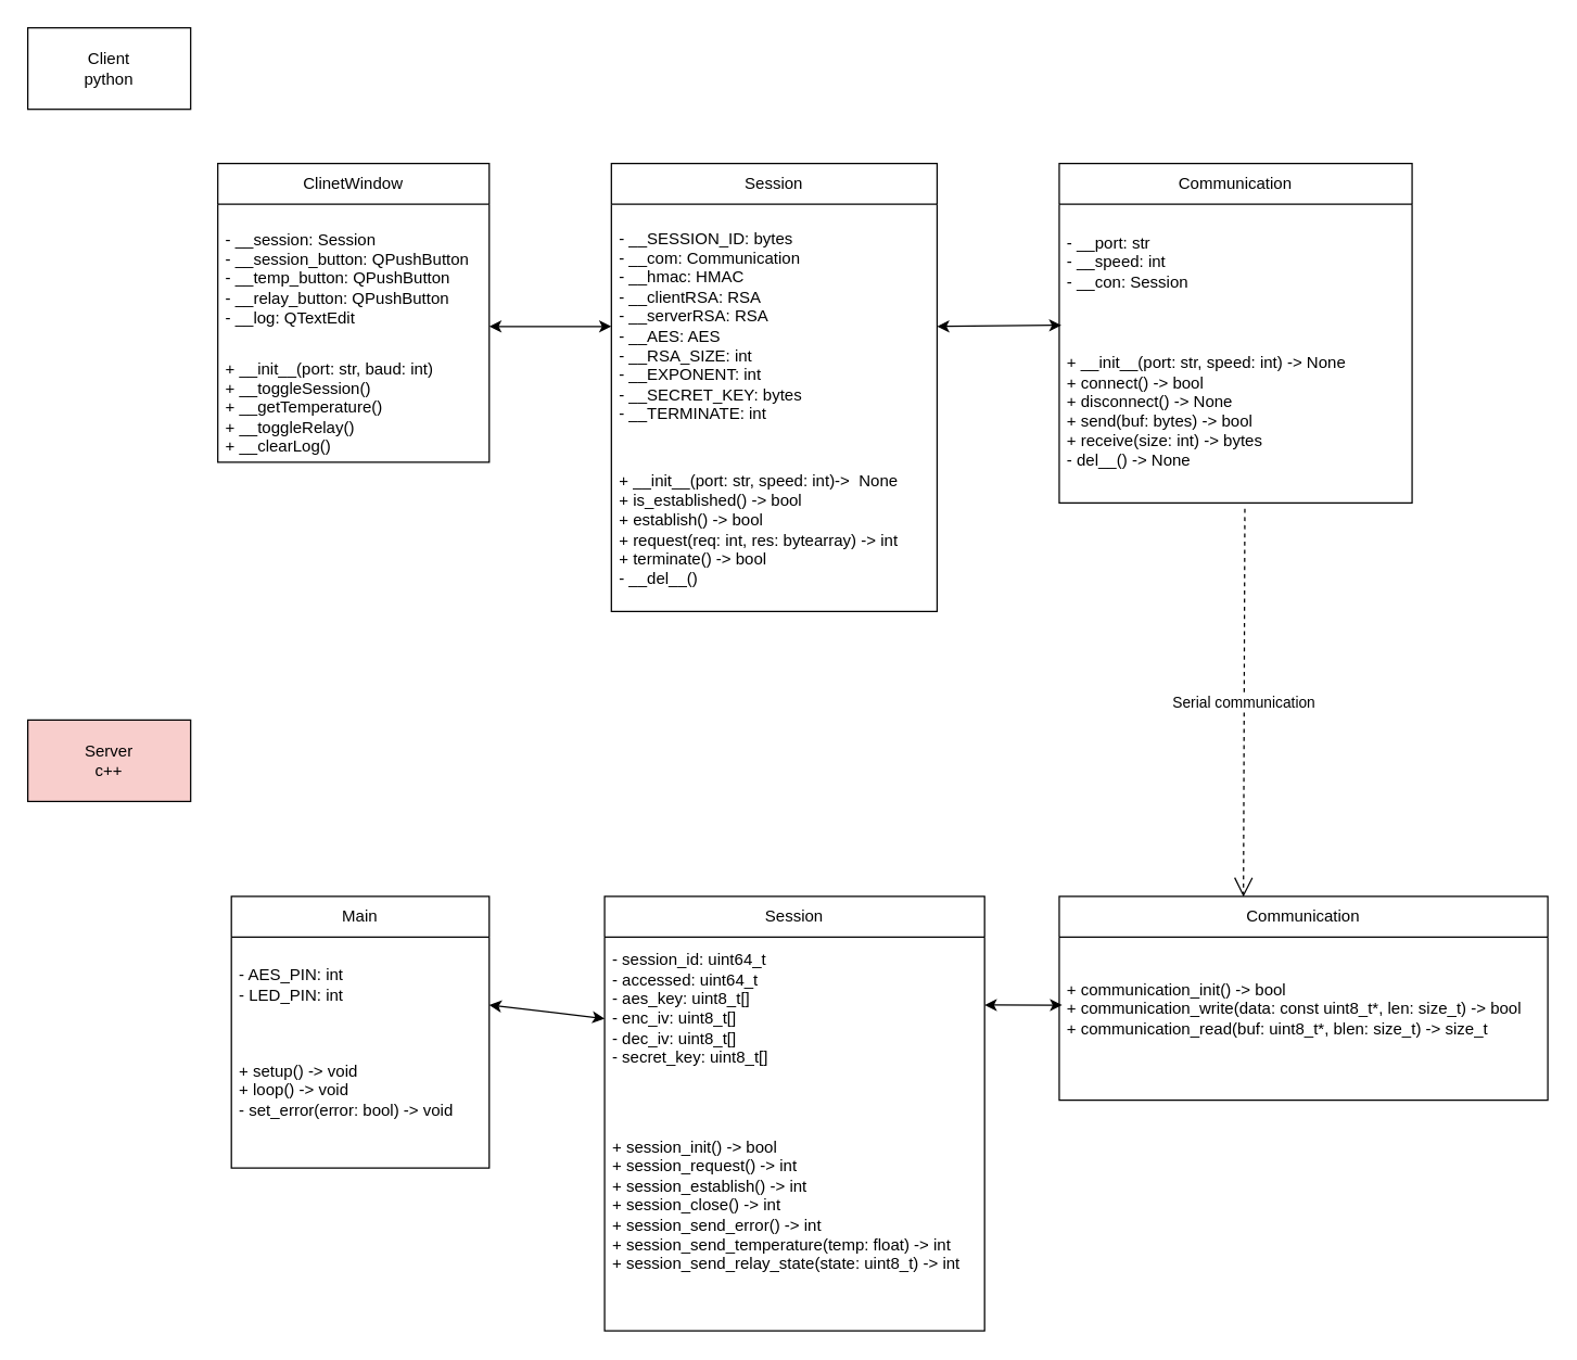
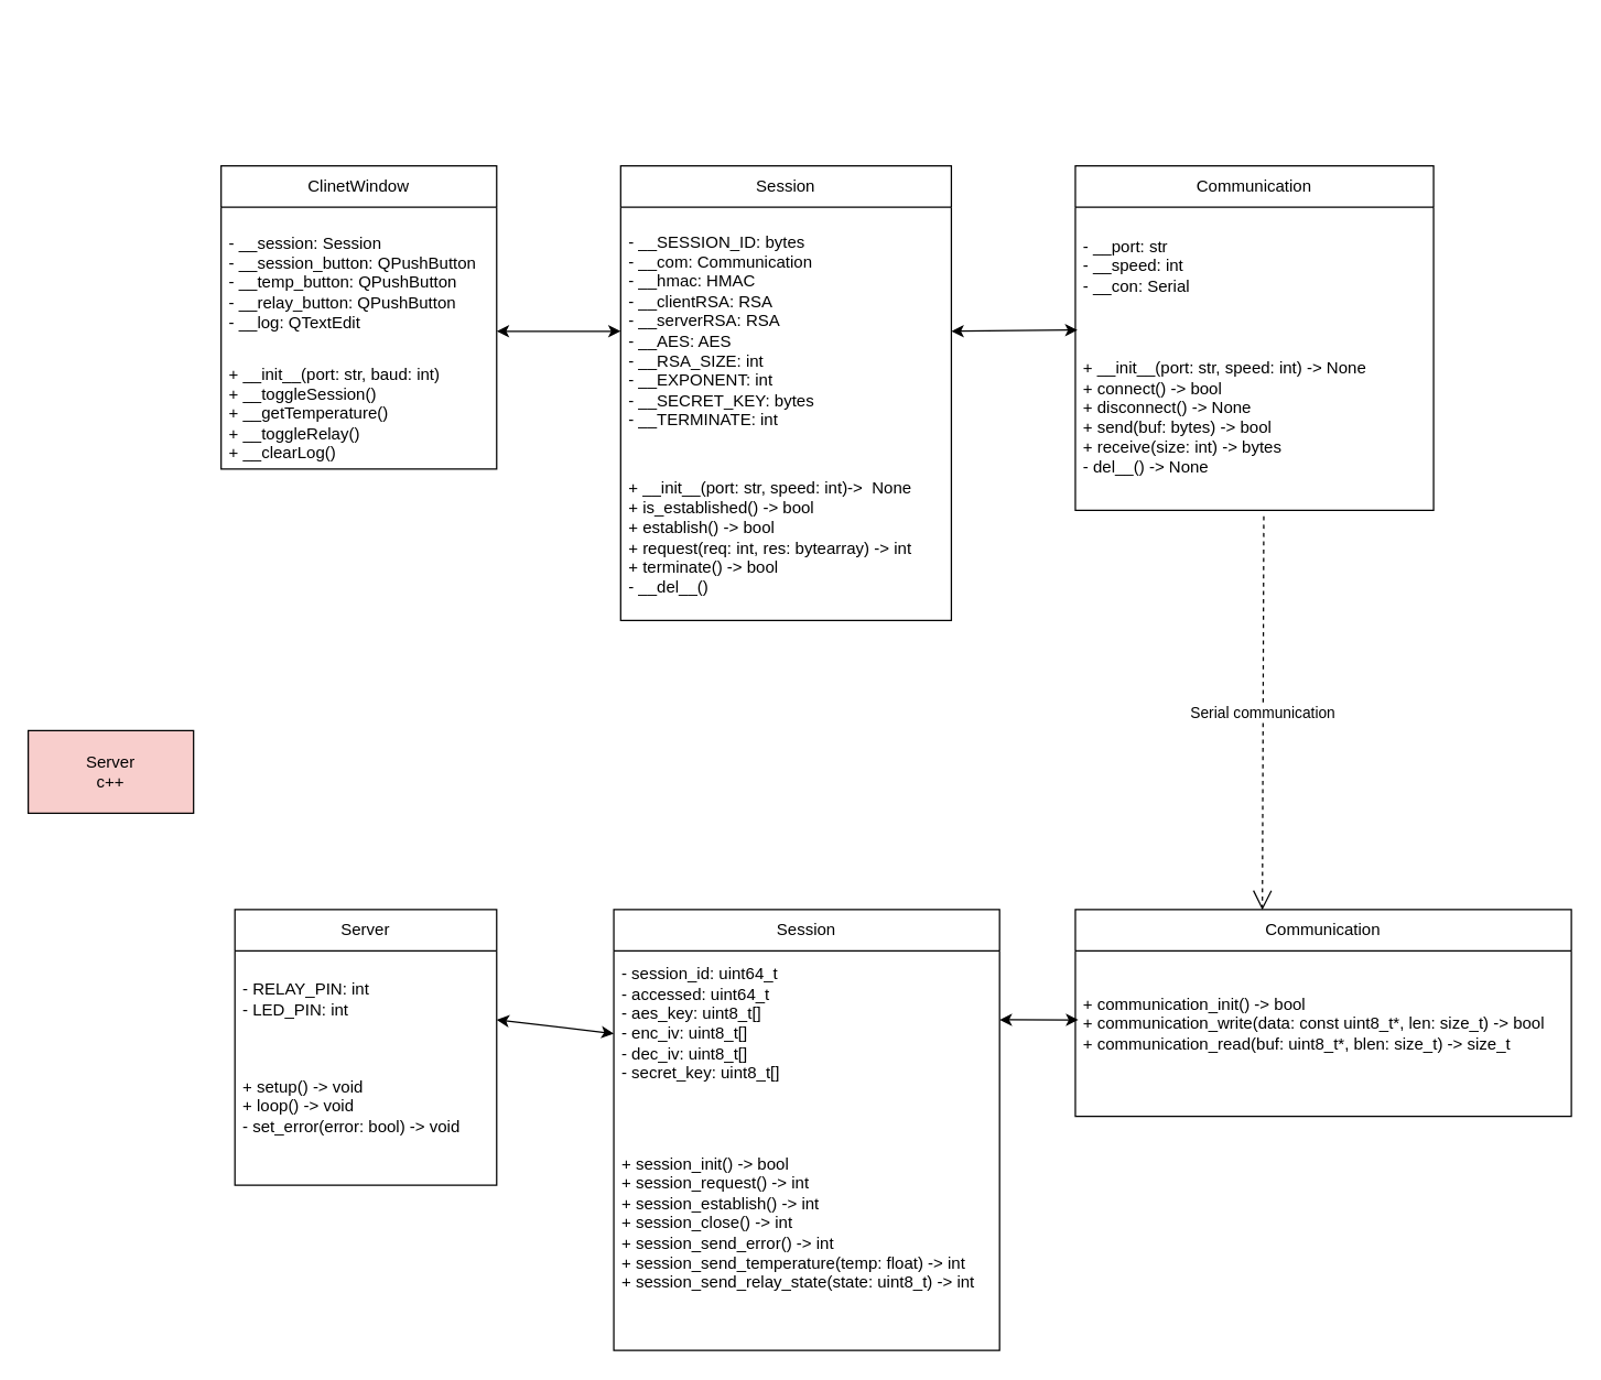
  <mxCell id="0" />
  <mxCell id="1" parent="0" />
- <mxCell id="2" value="Client&lt;div&gt;python&lt;/div&gt;" style="whiteSpace=wrap;html=1;" parent="1" vertex="1"><mxGeometry y="20" width="120" height="60" as="geometry" x="20" /></mxCell>
  <mxCell id="3" value="ClinetWindow" style="swimlane;fontStyle=0;childLayout=stackLayout;horizontal=1;startSize=30;horizontalStack=0;resizeParent=1;resizeParentMax=0;resizeLast=0;collapsible=1;marginBottom=0;whiteSpace=wrap;html=1;" parent="1" vertex="1"><mxGeometry x="160" y="120" width="200" height="220" as="geometry" /></mxCell>
  <mxCell id="4" value="- __session: Session&lt;div&gt;- __session_button: QPushButton&lt;/div&gt;&lt;div&gt;- __temp_button: QPushButton&lt;/div&gt;&lt;div&gt;- __relay_button: QPushButton&lt;/div&gt;&lt;div&gt;&lt;div&gt;- __log: QTextEdit&lt;/div&gt;&lt;/div&gt;" style="text;strokeColor=none;fillColor=none;align=left;verticalAlign=middle;spacingLeft=4;spacingRight=4;overflow=hidden;points=[[0,0.5],[1,0.5]];portConstraint=eastwest;rotatable=0;whiteSpace=wrap;html=1;" parent="3" vertex="1"><mxGeometry y="30" width="200" height="110" as="geometry" /></mxCell>
  <mxCell id="5" value="+ __init__(port: str, baud: int)&lt;div&gt;+ __toggleSession()&lt;/div&gt;&lt;div&gt;+ __getTemperature()&lt;/div&gt;&lt;div&gt;+ __toggleRelay()&lt;/div&gt;&lt;div&gt;+ __clearLog()&lt;/div&gt;" style="text;strokeColor=none;fillColor=none;align=left;verticalAlign=middle;spacingLeft=4;spacingRight=4;overflow=hidden;points=[[0,0.5],[1,0.5]];portConstraint=eastwest;rotatable=0;whiteSpace=wrap;html=1;" parent="3" vertex="1"><mxGeometry y="140" width="200" height="80" as="geometry" /></mxCell>
  <mxCell id="6" value="Session" style="swimlane;fontStyle=0;childLayout=stackLayout;horizontal=1;startSize=30;horizontalStack=0;resizeParent=1;resizeParentMax=0;resizeLast=0;collapsible=1;marginBottom=0;whiteSpace=wrap;html=1;" parent="1" vertex="1"><mxGeometry x="450" y="120" width="240" height="330" as="geometry" /></mxCell>
  <mxCell id="7" value="&lt;span style=&quot;font-weight: normal;&quot;&gt;- __SESSION_ID: bytes&lt;br&gt;- __com: Communication&lt;br&gt;- __hmac: HMAC&lt;br&gt;- __clientRSA: RSA&lt;br&gt;- __serverRSA: RSA&lt;br&gt;- __AES: AES&lt;br&gt;- __RSA_SIZE: int&lt;br&gt;- __EXPONENT: int&lt;br&gt;- __SECRET_KEY: bytes&lt;br&gt;- __TERMINATE: int&lt;/span&gt;" style="text;strokeColor=none;fillColor=none;align=left;verticalAlign=middle;spacingLeft=4;spacingRight=4;overflow=hidden;points=[[0,0.5],[1,0.5]];portConstraint=eastwest;rotatable=0;whiteSpace=wrap;html=1;fontStyle=1" parent="6" vertex="1"><mxGeometry y="30" width="240" height="180" as="geometry" /></mxCell>
  <mxCell id="8" value="+ __init__(port: str, speed: int)-&amp;gt;&amp;nbsp; None&lt;div&gt;&lt;div style=&quot;&quot;&gt;+ is_established() -&amp;gt; bool&amp;nbsp;&amp;nbsp;&lt;/div&gt;&lt;div style=&quot;&quot;&gt;+ establish() -&amp;gt; bool&amp;nbsp;&lt;/div&gt;&lt;div&gt;&lt;div&gt;+ request(req: int, res: bytearray) -&amp;gt; int&amp;nbsp;&amp;nbsp;&lt;/div&gt;&lt;div&gt;+ terminate() -&amp;gt; bool&amp;nbsp;&amp;nbsp;&lt;/div&gt;&lt;div&gt;- __del__()&amp;nbsp;&amp;nbsp;&lt;/div&gt;&lt;/div&gt;&lt;/div&gt;" style="text;strokeColor=none;fillColor=none;align=left;verticalAlign=middle;spacingLeft=4;spacingRight=4;overflow=hidden;points=[[0,0.5],[1,0.5]];portConstraint=eastwest;rotatable=0;whiteSpace=wrap;html=1;" parent="6" vertex="1"><mxGeometry y="210" width="240" height="120" as="geometry" /></mxCell>
  <mxCell id="9" value="Communication" style="swimlane;fontStyle=0;childLayout=stackLayout;horizontal=1;startSize=30;horizontalStack=0;resizeParent=1;resizeParentMax=0;resizeLast=0;collapsible=1;marginBottom=0;whiteSpace=wrap;html=1;" parent="1" vertex="1"><mxGeometry x="780" y="120" width="260" height="250" as="geometry" /></mxCell>
- <mxCell id="10" value="&lt;div&gt;&lt;font color=&quot;#000000&quot;&gt;- __port: str&amp;nbsp;&amp;nbsp;&lt;/font&gt;&lt;/div&gt;&lt;div&gt;&lt;font color=&quot;#000000&quot;&gt;- __speed: int&amp;nbsp;&amp;nbsp;&lt;/font&gt;&lt;/div&gt;&lt;div&gt;&lt;font color=&quot;#000000&quot;&gt;- __con: Session&lt;/font&gt;&lt;/div&gt;&lt;div&gt;&lt;br&gt;&lt;/div&gt;" style="text;strokeColor=none;fillColor=none;align=left;verticalAlign=middle;spacingLeft=4;spacingRight=4;overflow=hidden;points=[[0,0.5],[1,0.5]];portConstraint=eastwest;rotatable=0;whiteSpace=wrap;html=1;" parent="9" vertex="1"><mxGeometry y="30" width="260" height="100" as="geometry" /></mxCell>
+ <mxCell id="10" value="&lt;div&gt;&lt;font color=&quot;#000000&quot;&gt;- __port: str&amp;nbsp;&amp;nbsp;&lt;/font&gt;&lt;/div&gt;&lt;div&gt;&lt;font color=&quot;#000000&quot;&gt;- __speed: int&amp;nbsp;&amp;nbsp;&lt;/font&gt;&lt;/div&gt;&lt;div&gt;&lt;font color=&quot;#000000&quot;&gt;- __con: Serial&lt;/font&gt;&lt;/div&gt;&lt;div&gt;&lt;br&gt;&lt;/div&gt;" style="text;strokeColor=none;fillColor=none;align=left;verticalAlign=middle;spacingLeft=4;spacingRight=4;overflow=hidden;points=[[0,0.5],[1,0.5]];portConstraint=eastwest;rotatable=0;whiteSpace=wrap;html=1;" parent="9" vertex="1"><mxGeometry y="30" width="260" height="100" as="geometry" /></mxCell>
  <mxCell id="11" value="&lt;div&gt;&lt;font color=&quot;#000000&quot;&gt;+ __init__(port: str, speed: int) -&amp;gt; None&amp;nbsp;&amp;nbsp;&lt;/font&gt;&lt;/div&gt;&lt;div&gt;&lt;font color=&quot;#000000&quot;&gt;+ connect() -&amp;gt; bool&amp;nbsp;&amp;nbsp;&lt;/font&gt;&lt;/div&gt;&lt;div&gt;&lt;font color=&quot;#000000&quot;&gt;+ disconnect() -&amp;gt; None&amp;nbsp;&amp;nbsp;&lt;/font&gt;&lt;/div&gt;&lt;div&gt;&lt;font color=&quot;#000000&quot;&gt;+ send(buf: bytes) -&amp;gt; bool&amp;nbsp;&amp;nbsp;&lt;/font&gt;&lt;/div&gt;&lt;div&gt;&lt;font color=&quot;#000000&quot;&gt;+ receive(size: int) -&amp;gt; bytes&amp;nbsp;&amp;nbsp;&lt;/font&gt;&lt;/div&gt;&lt;div&gt;&lt;font color=&quot;#000000&quot;&gt;- del__() -&amp;gt; None&amp;nbsp;&amp;nbsp;&lt;/font&gt;&lt;/div&gt;&lt;div&gt;&lt;br&gt;&lt;/div&gt;" style="text;strokeColor=none;fillColor=none;align=left;verticalAlign=middle;spacingLeft=4;spacingRight=4;overflow=hidden;points=[[0,0.5],[1,0.5]];portConstraint=eastwest;rotatable=0;whiteSpace=wrap;html=1;" parent="9" vertex="1"><mxGeometry y="130" width="260" height="120" as="geometry" /></mxCell>
  <mxCell id="12" value="Server&lt;div&gt;c++&lt;/div&gt;" style="whiteSpace=wrap;html=1;fillColor=#f8cecc;" parent="1" vertex="1"><mxGeometry y="530" width="120" height="60" as="geometry" x="20" /></mxCell>
- <mxCell id="13" value="Main" style="swimlane;fontStyle=0;childLayout=stackLayout;horizontal=1;startSize=30;horizontalStack=0;resizeParent=1;resizeParentMax=0;resizeLast=0;collapsible=1;marginBottom=0;whiteSpace=wrap;html=1;" parent="1" vertex="1"><mxGeometry x="170" y="660" width="190" height="200" as="geometry" /></mxCell>
- <mxCell id="14" value="&lt;div&gt;&lt;font color=&quot;#000000&quot;&gt;- AES_PIN: int&amp;nbsp;&amp;nbsp;&lt;/font&gt;&lt;/div&gt;&lt;div&gt;&lt;font color=&quot;#000000&quot;&gt;- LED_PIN: int&amp;nbsp;&lt;/font&gt;&lt;/div&gt;" style="text;strokeColor=none;fillColor=none;align=left;verticalAlign=middle;spacingLeft=4;spacingRight=4;overflow=hidden;points=[[0,0.5],[1,0.5]];portConstraint=eastwest;rotatable=0;whiteSpace=wrap;html=1;" parent="13" vertex="1"><mxGeometry y="30" width="190" height="70" as="geometry" /></mxCell>
+ <mxCell id="13" value="Server" style="swimlane;fontStyle=0;childLayout=stackLayout;horizontal=1;startSize=30;horizontalStack=0;resizeParent=1;resizeParentMax=0;resizeLast=0;collapsible=1;marginBottom=0;whiteSpace=wrap;html=1;" parent="1" vertex="1"><mxGeometry x="170" y="660" width="190" height="200" as="geometry" /></mxCell>
+ <mxCell id="14" value="&lt;div&gt;&lt;font color=&quot;#000000&quot;&gt;- RELAY_PIN: int&amp;nbsp;&amp;nbsp;&lt;/font&gt;&lt;/div&gt;&lt;div&gt;&lt;font color=&quot;#000000&quot;&gt;- LED_PIN: int&amp;nbsp;&lt;/font&gt;&lt;/div&gt;" style="text;strokeColor=none;fillColor=none;align=left;verticalAlign=middle;spacingLeft=4;spacingRight=4;overflow=hidden;points=[[0,0.5],[1,0.5]];portConstraint=eastwest;rotatable=0;whiteSpace=wrap;html=1;" parent="13" vertex="1"><mxGeometry y="30" width="190" height="70" as="geometry" /></mxCell>
  <mxCell id="15" value="&lt;div&gt;&lt;font color=&quot;#000000&quot;&gt;+ setup() -&amp;gt; void&amp;nbsp;&amp;nbsp;&lt;/font&gt;&lt;/div&gt;&lt;div&gt;&lt;font color=&quot;#000000&quot;&gt;+ loop() -&amp;gt; void&amp;nbsp;&amp;nbsp;&lt;/font&gt;&lt;/div&gt;&lt;div&gt;&lt;font color=&quot;#000000&quot;&gt;- set_error(error: bool) -&amp;gt; void&amp;nbsp;&amp;nbsp;&lt;/font&gt;&lt;/div&gt;&lt;div&gt;&lt;br&gt;&lt;/div&gt;" style="text;strokeColor=none;fillColor=none;align=left;verticalAlign=middle;spacingLeft=4;spacingRight=4;overflow=hidden;points=[[0,0.5],[1,0.5]];portConstraint=eastwest;rotatable=0;whiteSpace=wrap;html=1;" parent="13" vertex="1"><mxGeometry y="100" width="190" height="100" as="geometry" /></mxCell>
  <mxCell id="16" value="Session" style="swimlane;fontStyle=0;childLayout=stackLayout;horizontal=1;startSize=30;horizontalStack=0;resizeParent=1;resizeParentMax=0;resizeLast=0;collapsible=1;marginBottom=0;whiteSpace=wrap;html=1;" parent="1" vertex="1"><mxGeometry x="445" y="660" width="280" height="320" as="geometry" /></mxCell>
  <mxCell id="17" value="&lt;div&gt;&lt;font color=&quot;#000000&quot;&gt;- session_id: uint64_t&amp;nbsp;&amp;nbsp;&lt;/font&gt;&lt;/div&gt;&lt;div&gt;&lt;font color=&quot;#000000&quot;&gt;- accessed: uint64_t&amp;nbsp;&amp;nbsp;&lt;/font&gt;&lt;/div&gt;&lt;div&gt;&lt;font color=&quot;#000000&quot;&gt;- aes_key: uint8_t[]&amp;nbsp;&amp;nbsp;&lt;/font&gt;&lt;/div&gt;&lt;div&gt;&lt;font color=&quot;#000000&quot;&gt;- enc_iv: uint8_t[]&amp;nbsp;&amp;nbsp;&lt;/font&gt;&lt;/div&gt;&lt;div&gt;&lt;font color=&quot;#000000&quot;&gt;- dec_iv: uint8_t[]&amp;nbsp;&amp;nbsp;&lt;/font&gt;&lt;/div&gt;&lt;div&gt;&lt;font&gt;- secret_key: uint8_t[]&amp;nbsp;&lt;/font&gt;&lt;/div&gt;&lt;div&gt;&lt;font color=&quot;#000000&quot;&gt;&lt;br&gt;&lt;/font&gt;&lt;/div&gt;" style="text;strokeColor=none;fillColor=none;align=left;verticalAlign=middle;spacingLeft=4;spacingRight=4;overflow=hidden;points=[[0,0.5],[1,0.5]];portConstraint=eastwest;rotatable=0;whiteSpace=wrap;html=1;" parent="16" vertex="1"><mxGeometry y="30" width="280" height="120" as="geometry" /></mxCell>
  <mxCell id="18" value="&lt;div&gt;&lt;font color=&quot;#000000&quot;&gt;+ session_init() -&amp;gt; bool&amp;nbsp;&amp;nbsp;&lt;/font&gt;&lt;/div&gt;&lt;div&gt;&lt;font color=&quot;#000000&quot;&gt;+ session_request() -&amp;gt; int&amp;nbsp;&amp;nbsp;&lt;/font&gt;&lt;/div&gt;&lt;div&gt;&lt;font color=&quot;#000000&quot;&gt;+ session_establish() -&amp;gt; int&amp;nbsp;&amp;nbsp;&lt;/font&gt;&lt;/div&gt;&lt;div&gt;&lt;font color=&quot;#000000&quot;&gt;+ session_close() -&amp;gt; int&amp;nbsp;&amp;nbsp;&lt;/font&gt;&lt;/div&gt;&lt;div&gt;&lt;font color=&quot;#000000&quot;&gt;+ session_send_error() -&amp;gt; int&amp;nbsp;&amp;nbsp;&lt;/font&gt;&lt;/div&gt;&lt;div&gt;&lt;font color=&quot;#000000&quot;&gt;+ session_send_temperature(temp: float) -&amp;gt; int&amp;nbsp;&amp;nbsp;&lt;/font&gt;&lt;/div&gt;&lt;div&gt;&lt;font color=&quot;#000000&quot;&gt;+ session_send_relay_state(state: uint8_t) -&amp;gt; int&amp;nbsp;&amp;nbsp;&lt;/font&gt;&lt;/div&gt;&lt;div&gt;&lt;br&gt;&lt;/div&gt;" style="text;strokeColor=none;fillColor=none;align=left;verticalAlign=middle;spacingLeft=4;spacingRight=4;overflow=hidden;points=[[0,0.5],[1,0.5]];portConstraint=eastwest;rotatable=0;whiteSpace=wrap;html=1;" parent="16" vertex="1"><mxGeometry y="150" width="280" height="170" as="geometry" /></mxCell>
  <mxCell id="19" value="Communication" style="swimlane;fontStyle=0;childLayout=stackLayout;horizontal=1;startSize=30;horizontalStack=0;resizeParent=1;resizeParentMax=0;resizeLast=0;collapsible=1;marginBottom=0;whiteSpace=wrap;html=1;" parent="1" vertex="1"><mxGeometry x="780" y="660" width="360" height="150" as="geometry" /></mxCell>
  <mxCell id="20" value="&lt;div&gt;&lt;font color=&quot;#000000&quot;&gt;+ communication_init() -&amp;gt; bool&amp;nbsp;&amp;nbsp;&lt;/font&gt;&lt;/div&gt;&lt;div&gt;&lt;font color=&quot;#000000&quot;&gt;+ communication_write(data: const uint8_t*, len: size_t) -&amp;gt; bool&amp;nbsp;&amp;nbsp;&lt;/font&gt;&lt;/div&gt;&lt;div&gt;&lt;font color=&quot;#000000&quot;&gt;+ communication_read(buf: uint8_t*, blen: size_t) -&amp;gt; size_t&amp;nbsp;&amp;nbsp;&lt;/font&gt;&lt;/div&gt;&lt;div&gt;&lt;br&gt;&lt;/div&gt;" style="text;strokeColor=none;fillColor=none;align=left;verticalAlign=middle;spacingLeft=4;spacingRight=4;overflow=hidden;points=[[0,0.5],[1,0.5]];portConstraint=eastwest;rotatable=0;whiteSpace=wrap;html=1;" parent="19" vertex="1"><mxGeometry y="30" width="360" height="120" as="geometry" /></mxCell>
  <mxCell id="21" value="" style="endArrow=classic;startArrow=classic;html=1;entryX=0.006;entryY=0.417;entryDx=0;entryDy=0;entryPerimeter=0;" parent="1" target="20" edge="1"><mxGeometry width="50" height="50" relative="1" as="geometry"><mxPoint x="725" y="740" as="sourcePoint" /><mxPoint x="775" y="690" as="targetPoint" /></mxGeometry></mxCell>
  <mxCell id="22" value="" style="endArrow=classic;startArrow=classic;html=1;entryX=0;entryY=0.5;entryDx=0;entryDy=0;" parent="1" target="17" edge="1"><mxGeometry width="50" height="50" relative="1" as="geometry"><mxPoint x="360" y="740" as="sourcePoint" /><mxPoint x="410" y="690" as="targetPoint" /></mxGeometry></mxCell>
  <mxCell id="23" value="" style="endArrow=classic;startArrow=classic;html=1;entryX=0.006;entryY=0.891;entryDx=0;entryDy=0;entryPerimeter=0;" parent="1" target="10" edge="1"><mxGeometry width="50" height="50" relative="1" as="geometry"><mxPoint x="690" y="240" as="sourcePoint" /><mxPoint x="740" y="190" as="targetPoint" /></mxGeometry></mxCell>
  <mxCell id="24" value="" style="endArrow=classic;startArrow=classic;html=1;entryX=0;entryY=0.5;entryDx=0;entryDy=0;" parent="1" target="7" edge="1"><mxGeometry width="50" height="50" relative="1" as="geometry"><mxPoint x="360" y="240" as="sourcePoint" /><mxPoint x="410" y="190" as="targetPoint" /></mxGeometry></mxCell>
  <mxCell id="25" value="Serial communication" style="endArrow=open;endSize=12;dashed=1;html=1;entryX=0.377;entryY=0.002;entryDx=0;entryDy=0;entryPerimeter=0;exitX=0.526;exitY=1.037;exitDx=0;exitDy=0;exitPerimeter=0;" parent="1" source="11" target="19" edge="1"><mxGeometry width="160" relative="1" as="geometry"><mxPoint x="630" y="530" as="sourcePoint" /><mxPoint x="790" y="530" as="targetPoint" /></mxGeometry></mxCell>
